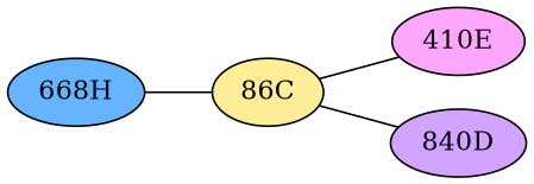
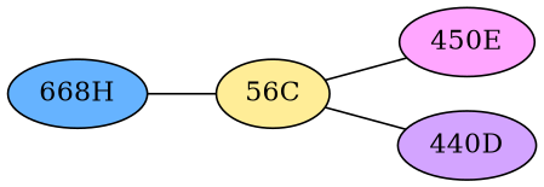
  graph {
    rankdir=LR
    node [style=radial]
    edge [penwidth=1]
    n1 [fillcolor="#66B3FF" label="668H"]
-   "86C" [fillcolor="#FFED97"]
-   "410E" [fillcolor="#FFA6FF"]
-   "440D" [fillcolor="#D3A4FF" label="840D"]
+   "86C" [fillcolor="#FFED97" label="56C"]
+   "410E" [fillcolor="#FFA6FF" label="450E"]
+   "440D" [fillcolor="#D3A4FF"]
    n1 -- "86C"
    "86C" -- "410E"
    "86C" -- "440D"
  }
